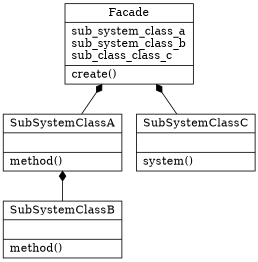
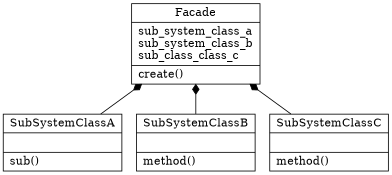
  digraph {
    rankdir=BT
    node [shape=record]
    edge [arrowhead=diamond arrowtail=none]
    n1 [label="{Facade|sub_system_class_a\lsub_system_class_b\lsub_class_class_c\l|create()\l}"]
-   n2 [label="{SubSystemClassA|\l|method()\l}"]
+   n2 [label="{SubSystemClassA|\l|sub()\l}"]
    n3 [label="{SubSystemClassB|\l|method()\l}"]
-   n4 [label="{SubSystemClassC|\l|system()\l}"]
+   n4 [label="{SubSystemClassC|\l|method()\l}"]
    n2 -> n1
-   n3 -> n2
+   n3 -> n1
    n4 -> n1
  }
